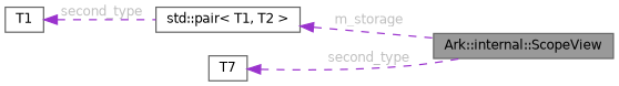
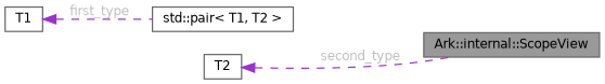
  digraph {
    rankdir=LR
    node [color=gray40 fillcolor=white fontname=Helvetica fontsize=10 shape=box style=filled]
    edge [color=darkorchid3 dir=back fontcolor=grey fontname=Helvetica fontsize=10 labelfontname=Helvetica labelfontsize=10 style=dashed]
    n1 [fillcolor=grey60 fontcolor=black height=0.2 label="Ark::internal::ScopeView" width=0.4]
    n2 [height=0.2 label="std::pair\< T1, T2 \>" width=0.4]
    n3 [height=0.2 label=T1 width=0.4]
-   n4 [height=0.2 label=T7 width=0.4]
-   n2 -> n1 [label=" m_storage"]
-   n3 -> n2 [label=" second_type"]
+   n4 [height=0.2 label=T2 width=0.4]
+   n3 -> n2 [label=" first_type"]
    n4 -> n1 [label=" second_type"]
  }
